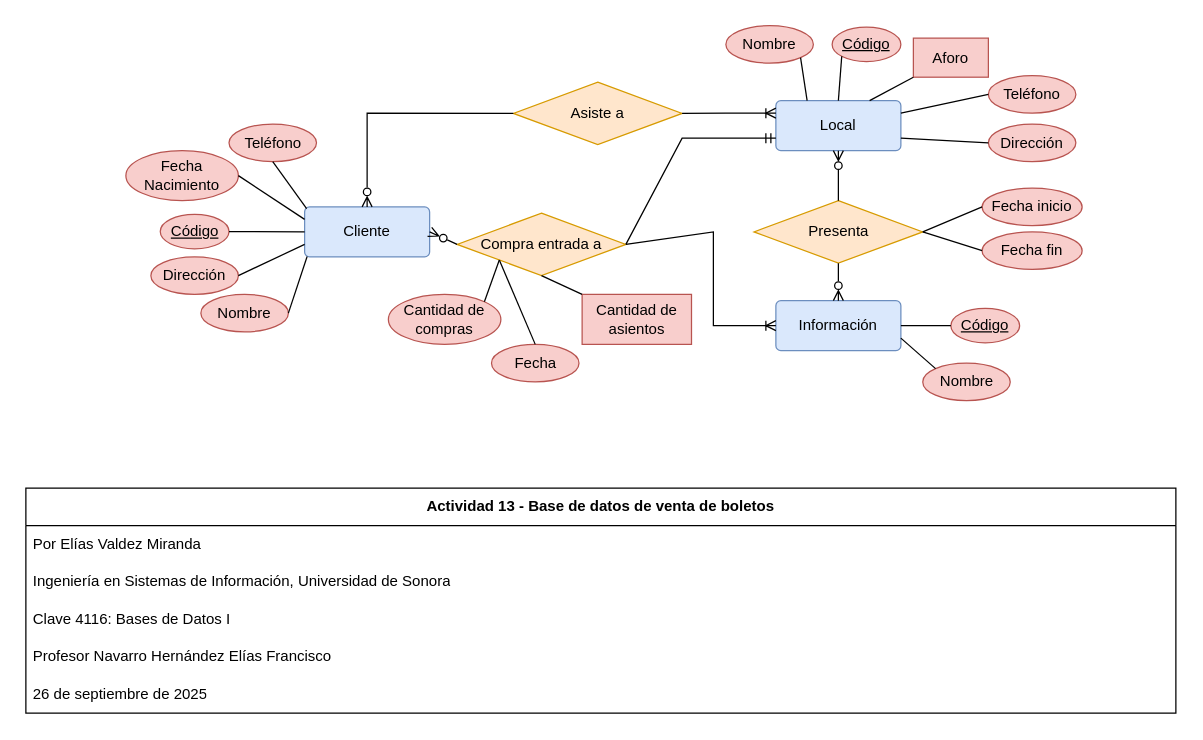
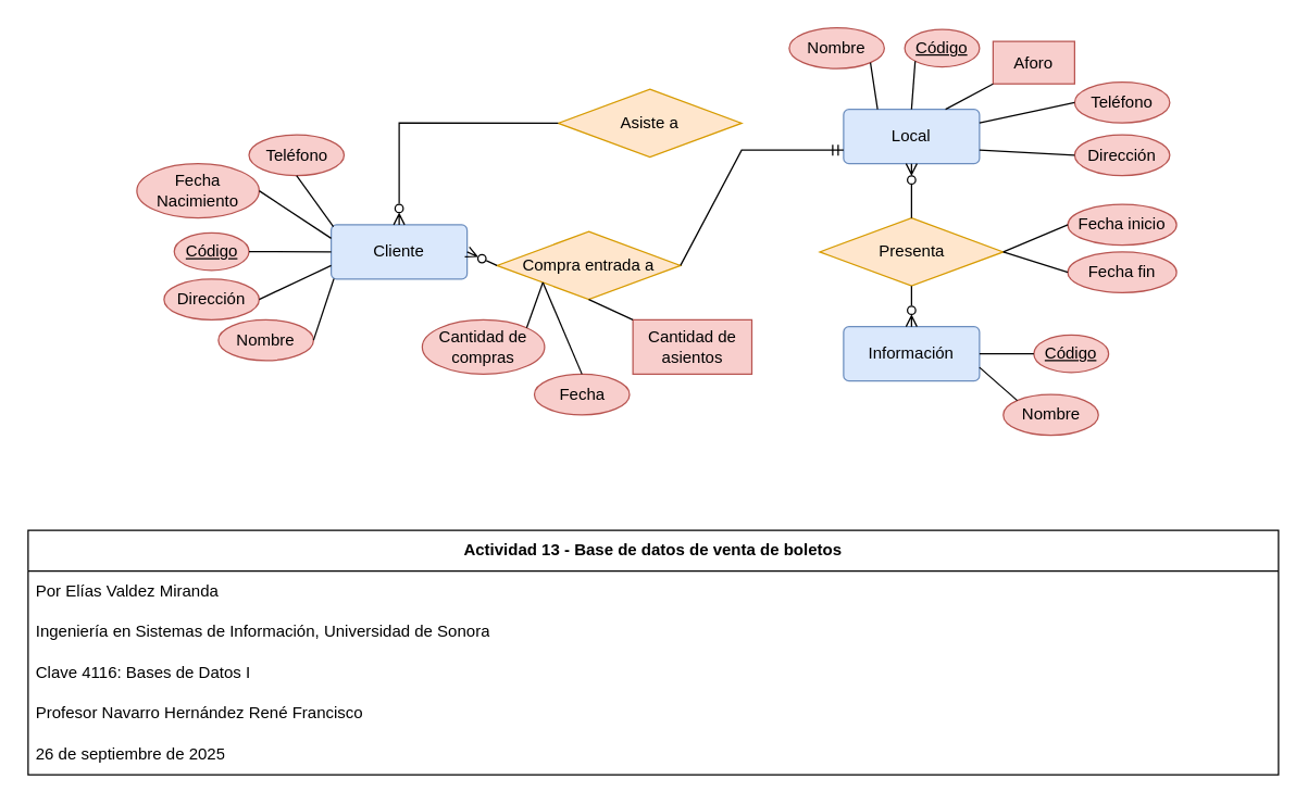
  <mxCell id="0" />
  <mxCell id="1" parent="0" />
  <mxCell id="2" value="Cliente" style="rounded=1;arcSize=10;whiteSpace=wrap;html=1;align=center;fillColor=#dae8fc;strokeColor=#6c8ebf;" parent="1" vertex="1"><mxGeometry x="243" y="165" width="100" height="40" as="geometry" /></mxCell>
  <mxCell id="3" value="Código" style="ellipse;whiteSpace=wrap;html=1;align=center;fontStyle=4;fillColor=#f8cecc;strokeColor=#b85450;" parent="1" vertex="1"><mxGeometry x="127.5" y="171" width="55" height="27.5" as="geometry" /></mxCell>
  <mxCell id="4" value="Nombre" style="ellipse;whiteSpace=wrap;html=1;align=center;fillColor=#f8cecc;strokeColor=#b85450;" parent="1" vertex="1"><mxGeometry x="160" y="235" width="70" height="30" as="geometry" /></mxCell>
  <mxCell id="5" value="Presenta" style="shape=rhombus;perimeter=rhombusPerimeter;whiteSpace=wrap;html=1;align=center;fillColor=#ffe6cc;strokeColor=#d79b00;" parent="1" vertex="1"><mxGeometry x="602.5" y="160" width="135" height="50" as="geometry" /></mxCell>
  <mxCell id="6" value="" style="endArrow=none;html=1;rounded=0;exitX=1;exitY=0.5;exitDx=0;exitDy=0;entryX=0.02;entryY=0.992;entryDx=0;entryDy=0;entryPerimeter=0;" parent="1" source="4" target="2" edge="1"><mxGeometry width="50" height="50" relative="1" as="geometry"><mxPoint x="318" y="205" as="sourcePoint" /><mxPoint x="368" y="155" as="targetPoint" /></mxGeometry></mxCell>
  <mxCell id="7" value="" style="endArrow=none;html=1;rounded=0;exitX=0;exitY=0.5;exitDx=0;exitDy=0;entryX=1;entryY=0.5;entryDx=0;entryDy=0;" parent="1" source="2" target="3" edge="1"><mxGeometry width="50" height="50" relative="1" as="geometry"><mxPoint x="318" y="205" as="sourcePoint" /><mxPoint x="368" y="155" as="targetPoint" /></mxGeometry></mxCell>
  <mxCell id="8" value="Fecha Nacimiento" style="ellipse;whiteSpace=wrap;html=1;align=center;fillColor=#f8cecc;strokeColor=#b85450;" vertex="1" parent="1"><mxGeometry x="100" y="120" width="90" height="40" as="geometry" /></mxCell>
  <mxCell id="9" value="Dirección" style="ellipse;whiteSpace=wrap;html=1;align=center;fillColor=#f8cecc;strokeColor=#b85450;" vertex="1" parent="1"><mxGeometry x="120" y="205" width="70" height="30" as="geometry" /></mxCell>
  <mxCell id="10" value="Teléfono" style="ellipse;whiteSpace=wrap;html=1;align=center;fillColor=#f8cecc;strokeColor=#b85450;" vertex="1" parent="1"><mxGeometry x="182.5" y="98.75" width="70" height="30" as="geometry" /></mxCell>
  <mxCell id="11" value="" style="endArrow=none;html=1;rounded=0;exitX=0;exitY=0.75;exitDx=0;exitDy=0;entryX=1;entryY=0.5;entryDx=0;entryDy=0;" edge="1" parent="1" source="2" target="9"><mxGeometry width="50" height="50" relative="1" as="geometry"><mxPoint x="218" y="185" as="sourcePoint" /><mxPoint x="268" y="135" as="targetPoint" /></mxGeometry></mxCell>
  <mxCell id="12" value="" style="endArrow=none;html=1;rounded=0;entryX=0;entryY=0.25;entryDx=0;entryDy=0;exitX=1;exitY=0.5;exitDx=0;exitDy=0;" edge="1" parent="1" source="8" target="2"><mxGeometry width="50" height="50" relative="1" as="geometry"><mxPoint x="218" y="185" as="sourcePoint" /><mxPoint x="268" y="135" as="targetPoint" /></mxGeometry></mxCell>
  <mxCell id="13" value="" style="endArrow=none;html=1;rounded=0;entryX=0.5;entryY=1;entryDx=0;entryDy=0;exitX=0.016;exitY=0.034;exitDx=0;exitDy=0;exitPerimeter=0;" edge="1" parent="1" source="2" target="10"><mxGeometry width="50" height="50" relative="1" as="geometry"><mxPoint x="218" y="185" as="sourcePoint" /><mxPoint x="268" y="135" as="targetPoint" /></mxGeometry></mxCell>
  <mxCell id="14" value="Local" style="rounded=1;arcSize=10;whiteSpace=wrap;html=1;align=center;fillColor=#dae8fc;strokeColor=#6c8ebf;" vertex="1" parent="1"><mxGeometry x="620" y="80" width="100" height="40" as="geometry" /></mxCell>
  <mxCell id="15" value="Información" style="rounded=1;arcSize=10;whiteSpace=wrap;html=1;align=center;fillColor=#dae8fc;strokeColor=#6c8ebf;" vertex="1" parent="1"><mxGeometry x="620" y="240" width="100" height="40" as="geometry" /></mxCell>
  <mxCell id="16" value="Código" style="ellipse;whiteSpace=wrap;html=1;align=center;fontStyle=4;fillColor=#f8cecc;strokeColor=#b85450;" vertex="1" parent="1"><mxGeometry x="665" y="21.25" width="55" height="27.5" as="geometry" /></mxCell>
  <mxCell id="17" value="Nombre" style="ellipse;whiteSpace=wrap;html=1;align=center;fillColor=#f8cecc;strokeColor=#b85450;" vertex="1" parent="1"><mxGeometry x="580" y="20" width="70" height="30" as="geometry" /></mxCell>
  <mxCell id="18" value="Aforo" style="whiteSpace=wrap;html=1;align=center;fillColor=#f8cecc;strokeColor=#b85450;rounded=0;" vertex="1" parent="1"><mxGeometry x="730" y="30" width="60" height="31.25" as="geometry" /></mxCell>
  <mxCell id="19" value="Dirección" style="ellipse;whiteSpace=wrap;html=1;align=center;fillColor=#f8cecc;strokeColor=#b85450;" vertex="1" parent="1"><mxGeometry x="790" y="98.75" width="70" height="30" as="geometry" /></mxCell>
  <mxCell id="20" value="Teléfono" style="ellipse;whiteSpace=wrap;html=1;align=center;fillColor=#f8cecc;strokeColor=#b85450;" vertex="1" parent="1"><mxGeometry x="790" y="60" width="70" height="30" as="geometry" /></mxCell>
  <mxCell id="21" value="" style="endArrow=none;html=1;rounded=0;exitX=1;exitY=1;exitDx=0;exitDy=0;entryX=0.25;entryY=0;entryDx=0;entryDy=0;" edge="1" parent="1" source="17" target="14"><mxGeometry width="50" height="50" relative="1" as="geometry"><mxPoint x="670" y="160" as="sourcePoint" /><mxPoint x="720" y="110" as="targetPoint" /></mxGeometry></mxCell>
  <mxCell id="22" value="" style="endArrow=none;html=1;rounded=0;entryX=0;entryY=1;entryDx=0;entryDy=0;exitX=0.5;exitY=0;exitDx=0;exitDy=0;" edge="1" parent="1" source="14" target="16"><mxGeometry width="50" height="50" relative="1" as="geometry"><mxPoint x="670" y="160" as="sourcePoint" /><mxPoint x="720" y="110" as="targetPoint" /></mxGeometry></mxCell>
  <mxCell id="23" value="" style="endArrow=none;html=1;rounded=0;entryX=0;entryY=1;entryDx=0;entryDy=0;exitX=0.75;exitY=0;exitDx=0;exitDy=0;" edge="1" parent="1" source="14" target="18"><mxGeometry width="50" height="50" relative="1" as="geometry"><mxPoint x="670" y="160" as="sourcePoint" /><mxPoint x="720" y="110" as="targetPoint" /></mxGeometry></mxCell>
  <mxCell id="24" value="" style="endArrow=none;html=1;rounded=0;entryX=1;entryY=0.25;entryDx=0;entryDy=0;exitX=0;exitY=0.5;exitDx=0;exitDy=0;" edge="1" parent="1" source="20" target="14"><mxGeometry width="50" height="50" relative="1" as="geometry"><mxPoint x="670" y="160" as="sourcePoint" /><mxPoint x="720" y="110" as="targetPoint" /></mxGeometry></mxCell>
  <mxCell id="25" value="" style="endArrow=none;html=1;rounded=0;entryX=0;entryY=0.5;entryDx=0;entryDy=0;exitX=1;exitY=0.75;exitDx=0;exitDy=0;" edge="1" parent="1" source="14" target="19"><mxGeometry width="50" height="50" relative="1" as="geometry"><mxPoint x="670" y="160" as="sourcePoint" /><mxPoint x="720" y="110" as="targetPoint" /></mxGeometry></mxCell>
  <mxCell id="26" value="Compra entrada a" style="shape=rhombus;perimeter=rhombusPerimeter;whiteSpace=wrap;html=1;align=center;fillColor=#ffe6cc;strokeColor=#d79b00;" vertex="1" parent="1"><mxGeometry x="365" y="170" width="135" height="50" as="geometry" /></mxCell>
  <mxCell id="27" value="Asiste a" style="shape=rhombus;perimeter=rhombusPerimeter;whiteSpace=wrap;html=1;align=center;fillColor=#ffe6cc;strokeColor=#d79b00;" vertex="1" parent="1"><mxGeometry x="410" y="65.25" width="135" height="50" as="geometry" /></mxCell>
  <mxCell id="28" value="Código" style="ellipse;whiteSpace=wrap;html=1;align=center;fontStyle=4;fillColor=#f8cecc;strokeColor=#b85450;" vertex="1" parent="1"><mxGeometry x="760" y="246.25" width="55" height="27.5" as="geometry" /></mxCell>
  <mxCell id="29" value="Nombre" style="ellipse;whiteSpace=wrap;html=1;align=center;fillColor=#f8cecc;strokeColor=#b85450;" vertex="1" parent="1"><mxGeometry x="737.5" y="290" width="70" height="30" as="geometry" /></mxCell>
  <mxCell id="30" value="" style="endArrow=none;html=1;rounded=0;exitX=1;exitY=0.5;exitDx=0;exitDy=0;entryX=0;entryY=0.5;entryDx=0;entryDy=0;" edge="1" parent="1" source="15" target="28"><mxGeometry width="50" height="50" relative="1" as="geometry"><mxPoint x="680" y="260" as="sourcePoint" /><mxPoint x="730" y="210" as="targetPoint" /></mxGeometry></mxCell>
  <mxCell id="31" value="" style="endArrow=none;html=1;rounded=0;exitX=1;exitY=0.75;exitDx=0;exitDy=0;entryX=0;entryY=0;entryDx=0;entryDy=0;" edge="1" parent="1" source="15" target="29"><mxGeometry width="50" height="50" relative="1" as="geometry"><mxPoint x="680" y="260" as="sourcePoint" /><mxPoint x="730" y="210" as="targetPoint" /></mxGeometry></mxCell>
  <mxCell id="32" value="Cantidad de asientos" style="whiteSpace=wrap;html=1;align=center;fillColor=#f8cecc;strokeColor=#b85450;rounded=0;" vertex="1" parent="1"><mxGeometry x="465" y="235" width="87.5" height="40" as="geometry" /></mxCell>
  <mxCell id="33" value="Fecha" style="ellipse;whiteSpace=wrap;html=1;align=center;fillColor=#f8cecc;strokeColor=#b85450;" vertex="1" parent="1"><mxGeometry x="392.5" y="275" width="70" height="30" as="geometry" /></mxCell>
  <mxCell id="34" value="Fecha inicio" style="ellipse;whiteSpace=wrap;html=1;align=center;fillColor=#f8cecc;strokeColor=#b85450;" vertex="1" parent="1"><mxGeometry x="785" y="150" width="80" height="30" as="geometry" /></mxCell>
  <mxCell id="35" value="Fecha fin" style="ellipse;whiteSpace=wrap;html=1;align=center;fillColor=#f8cecc;strokeColor=#b85450;" vertex="1" parent="1"><mxGeometry x="785" y="185" width="80" height="30" as="geometry" /></mxCell>
  <mxCell id="36" value="" style="endArrow=none;html=1;rounded=0;exitX=1;exitY=0.5;exitDx=0;exitDy=0;entryX=0;entryY=0.5;entryDx=0;entryDy=0;" edge="1" parent="1" source="5" target="34"><mxGeometry width="50" height="50" relative="1" as="geometry"><mxPoint x="760" y="220" as="sourcePoint" /><mxPoint x="810" y="170" as="targetPoint" /></mxGeometry></mxCell>
  <mxCell id="37" value="" style="endArrow=none;html=1;rounded=0;exitX=1;exitY=0.5;exitDx=0;exitDy=0;entryX=0;entryY=0.5;entryDx=0;entryDy=0;" edge="1" parent="1" source="5" target="35"><mxGeometry width="50" height="50" relative="1" as="geometry"><mxPoint x="760" y="220" as="sourcePoint" /><mxPoint x="810" y="170" as="targetPoint" /></mxGeometry></mxCell>
  <mxCell id="38" value="Cantidad de compras" style="ellipse;whiteSpace=wrap;html=1;align=center;fillColor=#f8cecc;strokeColor=#b85450;" vertex="1" parent="1"><mxGeometry x="310" y="235" width="90" height="40" as="geometry" /></mxCell>
  <mxCell id="39" value="" style="endArrow=none;html=1;rounded=0;exitX=0;exitY=1;exitDx=0;exitDy=0;entryX=1;entryY=0;entryDx=0;entryDy=0;" edge="1" parent="1" source="26" target="38"><mxGeometry width="50" height="50" relative="1" as="geometry"><mxPoint x="150" y="165" as="sourcePoint" /><mxPoint x="210" y="125" as="targetPoint" /></mxGeometry></mxCell>
  <mxCell id="40" value="" style="endArrow=none;html=1;rounded=0;exitX=0;exitY=1;exitDx=0;exitDy=0;entryX=0.5;entryY=0;entryDx=0;entryDy=0;" edge="1" parent="1" source="26" target="33"><mxGeometry width="50" height="50" relative="1" as="geometry"><mxPoint x="497" y="235" as="sourcePoint" /><mxPoint x="490" y="248" as="targetPoint" /></mxGeometry></mxCell>
  <mxCell id="41" value="" style="endArrow=none;html=1;rounded=0;exitX=0.5;exitY=1;exitDx=0;exitDy=0;entryX=0;entryY=0;entryDx=0;entryDy=0;" edge="1" parent="1" source="26" target="32"><mxGeometry width="50" height="50" relative="1" as="geometry"><mxPoint x="540" y="255" as="sourcePoint" /><mxPoint x="540" y="290" as="targetPoint" /></mxGeometry></mxCell>
  <mxCell id="42" value="" style="endArrow=ERzeroToMany;html=1;rounded=0;exitX=0;exitY=0.5;exitDx=0;exitDy=0;endFill=0;entryX=0.5;entryY=0;entryDx=0;entryDy=0;" edge="1" parent="1" source="27" target="2"><mxGeometry width="50" height="50" relative="1" as="geometry"><mxPoint x="370" y="210" as="sourcePoint" /><mxPoint x="320" y="140" as="targetPoint" /><Array as="points"><mxPoint x="293" y="90" /></Array></mxGeometry></mxCell>
- <mxCell id="43" value="" style="endArrow=ERoneToMany;html=1;rounded=0;endFill=0;entryX=0;entryY=0.25;entryDx=0;entryDy=0;exitX=1;exitY=0.5;exitDx=0;exitDy=0;" edge="1" parent="1" source="27" target="14"><mxGeometry width="50" height="50" relative="1" as="geometry"><mxPoint x="470" y="140" as="sourcePoint" /><mxPoint x="520" y="90" as="targetPoint" /><Array as="points"><mxPoint x="580" y="90" /></Array></mxGeometry></mxCell>
  <mxCell id="44" value="" style="endArrow=ERzeroToMany;html=1;rounded=0;endFill=0;entryX=0.5;entryY=0;entryDx=0;entryDy=0;exitX=0.5;exitY=1;exitDx=0;exitDy=0;" edge="1" parent="1" source="5" target="15"><mxGeometry width="50" height="50" relative="1" as="geometry"><mxPoint x="640" y="130" as="sourcePoint" /><mxPoint x="715" y="130" as="targetPoint" /></mxGeometry></mxCell>
  <mxCell id="45" value="" style="endArrow=ERzeroToMany;html=1;rounded=0;endFill=0;entryX=0.5;entryY=1;entryDx=0;entryDy=0;exitX=0.5;exitY=0;exitDx=0;exitDy=0;" edge="1" parent="1" source="5" target="14"><mxGeometry width="50" height="50" relative="1" as="geometry"><mxPoint x="740" y="230" as="sourcePoint" /><mxPoint x="740" y="260" as="targetPoint" /></mxGeometry></mxCell>
- <mxCell id="46" value="" style="endArrow=ERoneToMany;html=1;rounded=0;endFill=0;entryX=0;entryY=0.5;entryDx=0;entryDy=0;exitX=1;exitY=0.5;exitDx=0;exitDy=0;" edge="1" parent="1" source="26" target="15"><mxGeometry width="50" height="50" relative="1" as="geometry"><mxPoint x="670" y="250" as="sourcePoint" /><mxPoint x="745" y="250" as="targetPoint" /><Array as="points"><mxPoint x="570" y="185" /><mxPoint x="570" y="260" /></Array></mxGeometry></mxCell>
  <mxCell id="47" value="" style="endArrow=ERzeroToMany;html=1;rounded=0;endFill=0;entryX=1;entryY=0.5;entryDx=0;entryDy=0;exitX=0;exitY=0.5;exitDx=0;exitDy=0;" edge="1" parent="1" source="26" target="2"><mxGeometry width="50" height="50" relative="1" as="geometry"><mxPoint x="670" y="180" as="sourcePoint" /><mxPoint x="670" y="140" as="targetPoint" /></mxGeometry></mxCell>
  <mxCell id="48" value="" style="endArrow=ERmandOne;html=1;rounded=0;endFill=0;entryX=0;entryY=0.75;entryDx=0;entryDy=0;exitX=1;exitY=0.5;exitDx=0;exitDy=0;" edge="1" parent="1" source="26" target="14"><mxGeometry width="50" height="50" relative="1" as="geometry"><mxPoint x="700" y="190" as="sourcePoint" /><mxPoint x="700" y="150" as="targetPoint" /><Array as="points"><mxPoint x="545" y="110" /></Array></mxGeometry></mxCell>
  <mxCell id="49" value="&lt;b&gt;Actividad 13 - Base de datos de venta de boletos&lt;/b&gt;" style="swimlane;fontStyle=0;childLayout=stackLayout;horizontal=1;startSize=30;horizontalStack=0;resizeParent=1;resizeParentMax=0;resizeLast=0;collapsible=1;marginBottom=0;whiteSpace=wrap;html=1;" vertex="1" parent="1"><mxGeometry y="390" width="920" height="180" as="geometry" x="20" /></mxCell>
  <mxCell id="50" value="Por Elías Valdez Miranda" style="text;strokeColor=none;fillColor=none;align=left;verticalAlign=middle;spacingLeft=4;spacingRight=4;overflow=hidden;points=[[0,0.5],[1,0.5]];portConstraint=eastwest;rotatable=0;whiteSpace=wrap;html=1;" vertex="1" parent="49"><mxGeometry y="30" width="920" height="30" as="geometry" /></mxCell>
  <mxCell id="51" value="Ingeniería en Sistemas de Información, Universidad de Sonora" style="text;strokeColor=none;fillColor=none;align=left;verticalAlign=middle;spacingLeft=4;spacingRight=4;overflow=hidden;points=[[0,0.5],[1,0.5]];portConstraint=eastwest;rotatable=0;whiteSpace=wrap;html=1;" vertex="1" parent="49"><mxGeometry y="60" width="920" height="30" as="geometry" /></mxCell>
  <mxCell id="52" value="Clave 4116: Bases de Datos I" style="text;strokeColor=none;fillColor=none;align=left;verticalAlign=middle;spacingLeft=4;spacingRight=4;overflow=hidden;points=[[0,0.5],[1,0.5]];portConstraint=eastwest;rotatable=0;whiteSpace=wrap;html=1;" vertex="1" parent="49"><mxGeometry y="90" width="920" height="30" as="geometry" /></mxCell>
- <mxCell id="53" value="Profesor Navarro Hernández Elías Francisco" style="text;strokeColor=none;fillColor=none;align=left;verticalAlign=middle;spacingLeft=4;spacingRight=4;overflow=hidden;points=[[0,0.5],[1,0.5]];portConstraint=eastwest;rotatable=0;whiteSpace=wrap;html=1;" vertex="1" parent="49"><mxGeometry y="120" width="920" height="30" as="geometry" /></mxCell>
+ <mxCell id="53" value="Profesor Navarro Hernández René Francisco" style="text;strokeColor=none;fillColor=none;align=left;verticalAlign=middle;spacingLeft=4;spacingRight=4;overflow=hidden;points=[[0,0.5],[1,0.5]];portConstraint=eastwest;rotatable=0;whiteSpace=wrap;html=1;" vertex="1" parent="49"><mxGeometry y="120" width="920" height="30" as="geometry" /></mxCell>
  <mxCell id="54" value="26 de septiembre de 2025" style="text;strokeColor=none;fillColor=none;align=left;verticalAlign=middle;spacingLeft=4;spacingRight=4;overflow=hidden;points=[[0,0.5],[1,0.5]];portConstraint=eastwest;rotatable=0;whiteSpace=wrap;html=1;" vertex="1" parent="49"><mxGeometry y="150" width="920" height="30" as="geometry" /></mxCell>
